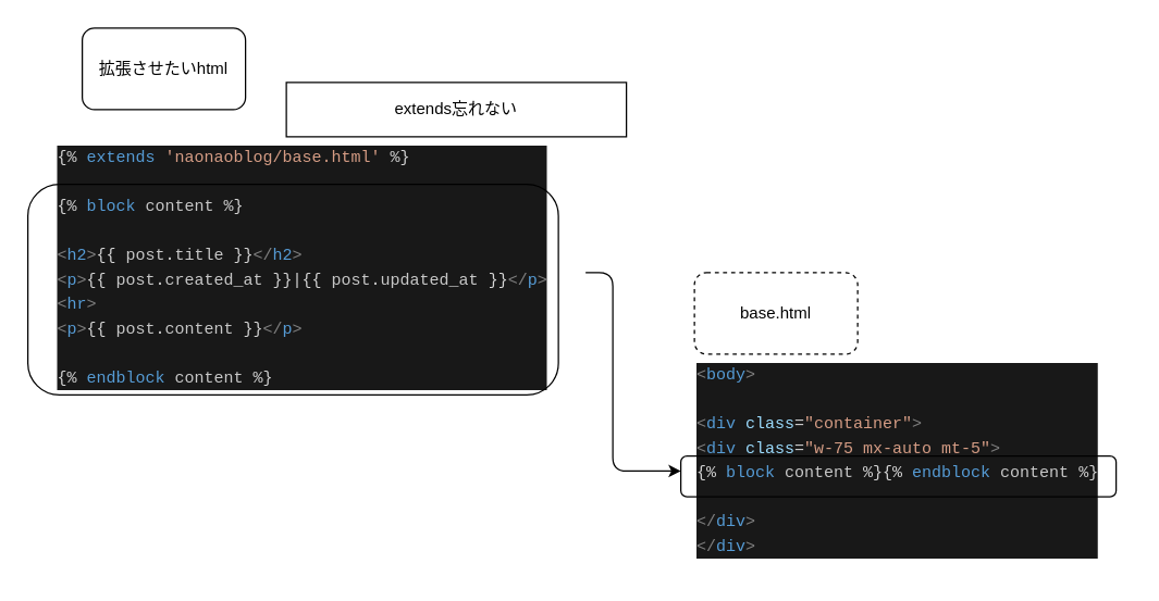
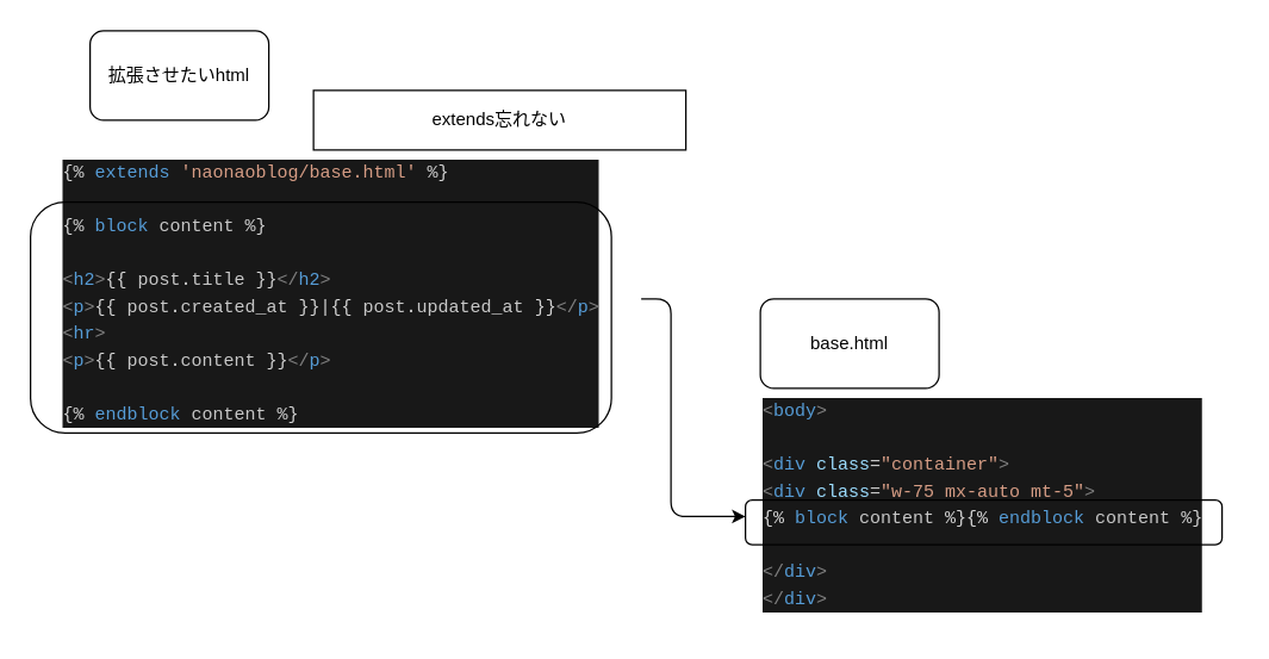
  <mxCell id="0" />
  <mxCell id="1" parent="0" />
  <mxCell id="2" value="&lt;meta charset=&quot;utf-8&quot;&gt;&lt;div style=&quot;color: rgb(212, 212, 212); background-color: rgb(24, 24, 24); font-family: menlo, monaco, &amp;quot;courier new&amp;quot;, monospace; font-weight: normal; font-size: 12px; line-height: 18px;&quot;&gt;&lt;div&gt;&lt;span style=&quot;color: #808080&quot;&gt;&amp;lt;&lt;/span&gt;&lt;span style=&quot;color: #569cd6&quot;&gt;body&lt;/span&gt;&lt;span style=&quot;color: #808080&quot;&gt;&amp;gt;&lt;/span&gt;&lt;/div&gt;&lt;br&gt;&lt;div&gt;&lt;span style=&quot;color: #d4d4d4&quot;&gt;        &lt;/span&gt;&lt;span style=&quot;color: #808080&quot;&gt;&amp;lt;&lt;/span&gt;&lt;span style=&quot;color: #569cd6&quot;&gt;div&lt;/span&gt;&lt;span style=&quot;color: #d4d4d4&quot;&gt; &lt;/span&gt;&lt;span style=&quot;color: #9cdcfe&quot;&gt;class&lt;/span&gt;&lt;span style=&quot;color: #d4d4d4&quot;&gt;=&lt;/span&gt;&lt;span style=&quot;color: #d69d85&quot;&gt;&quot;container&quot;&lt;/span&gt;&lt;span style=&quot;color: #808080&quot;&gt;&amp;gt;&lt;/span&gt;&lt;/div&gt;&lt;div&gt;&lt;span style=&quot;color: #d4d4d4&quot;&gt;            &lt;/span&gt;&lt;span style=&quot;color: #808080&quot;&gt;&amp;lt;&lt;/span&gt;&lt;span style=&quot;color: #569cd6&quot;&gt;div&lt;/span&gt;&lt;span style=&quot;color: #d4d4d4&quot;&gt; &lt;/span&gt;&lt;span style=&quot;color: #9cdcfe&quot;&gt;class&lt;/span&gt;&lt;span style=&quot;color: #d4d4d4&quot;&gt;=&lt;/span&gt;&lt;span style=&quot;color: #d69d85&quot;&gt;&quot;w-75 mx-auto mt-5&quot;&lt;/span&gt;&lt;span style=&quot;color: #808080&quot;&gt;&amp;gt;&lt;/span&gt;&lt;/div&gt;&lt;div&gt;&lt;span style=&quot;color: #d4d4d4&quot;&gt;                {% &lt;/span&gt;&lt;span style=&quot;color: #569cd6&quot;&gt;block&lt;/span&gt;&lt;span style=&quot;color: #d4d4d4&quot;&gt; &lt;/span&gt;&lt;span style=&quot;color: #c8c8c8&quot;&gt;content&lt;/span&gt;&lt;span style=&quot;color: #d4d4d4&quot;&gt; %}{% &lt;/span&gt;&lt;span style=&quot;color: #569cd6&quot;&gt;endblock&lt;/span&gt;&lt;span style=&quot;color: #d4d4d4&quot;&gt; &lt;/span&gt;&lt;span style=&quot;color: #c8c8c8&quot;&gt;content&lt;/span&gt;&lt;span style=&quot;color: #d4d4d4&quot;&gt; %}&lt;/span&gt;&lt;/div&gt;&lt;br&gt;&lt;div&gt;&lt;span style=&quot;color: #d4d4d4&quot;&gt;            &lt;/span&gt;&lt;span style=&quot;color: #808080&quot;&gt;&amp;lt;/&lt;/span&gt;&lt;span style=&quot;color: #569cd6&quot;&gt;div&lt;/span&gt;&lt;span style=&quot;color: #808080&quot;&gt;&amp;gt;&lt;/span&gt;&lt;/div&gt;&lt;div&gt;&lt;span style=&quot;color: #d4d4d4&quot;&gt;        &lt;/span&gt;&lt;span style=&quot;color: #808080&quot;&gt;&amp;lt;/&lt;/span&gt;&lt;span style=&quot;color: #569cd6&quot;&gt;div&lt;/span&gt;&lt;span style=&quot;color: #808080&quot;&gt;&amp;gt;&lt;/span&gt;&lt;/div&gt;&lt;/div&gt;" style="text;whiteSpace=wrap;html=1;" vertex="1" parent="1"><mxGeometry x="510" y="260" width="320" height="160" as="geometry" /></mxCell>
  <mxCell id="3" style="edgeStyle=none;html=1;exitX=1;exitY=0.5;exitDx=0;exitDy=0;" edge="1" parent="1" source="4"><mxGeometry relative="1" as="geometry"><mxPoint x="500" y="346" as="targetPoint" /><Array as="points"><mxPoint x="450" y="200" /><mxPoint x="450" y="346" /></Array></mxGeometry></mxCell>
  <mxCell id="4" value="&lt;meta charset=&quot;utf-8&quot;&gt;&lt;div style=&quot;color: rgb(212, 212, 212); background-color: rgb(24, 24, 24); font-family: menlo, monaco, &amp;quot;courier new&amp;quot;, monospace; font-weight: normal; font-size: 12px; line-height: 18px;&quot;&gt;&lt;div&gt;&lt;span style=&quot;color: #d4d4d4&quot;&gt;{% &lt;/span&gt;&lt;span style=&quot;color: #569cd6&quot;&gt;extends&lt;/span&gt;&lt;span style=&quot;color: #d4d4d4&quot;&gt; &lt;/span&gt;&lt;span style=&quot;color: #d69d85&quot;&gt;'naonaoblog/base.html'&lt;/span&gt;&lt;span style=&quot;color: #d4d4d4&quot;&gt; %}&lt;/span&gt;&lt;/div&gt;&lt;br&gt;&lt;div&gt;&lt;span style=&quot;color: #d4d4d4&quot;&gt;{% &lt;/span&gt;&lt;span style=&quot;color: #569cd6&quot;&gt;block&lt;/span&gt;&lt;span style=&quot;color: #d4d4d4&quot;&gt; &lt;/span&gt;&lt;span style=&quot;color: #c8c8c8&quot;&gt;content&lt;/span&gt;&lt;span style=&quot;color: #d4d4d4&quot;&gt; %}&lt;/span&gt;&lt;/div&gt;&lt;br&gt;&lt;div&gt;&lt;span style=&quot;color: #d4d4d4&quot;&gt;    &lt;/span&gt;&lt;span style=&quot;color: #808080&quot;&gt;&amp;lt;&lt;/span&gt;&lt;span style=&quot;color: #569cd6&quot;&gt;h2&lt;/span&gt;&lt;span style=&quot;color: #808080&quot;&gt;&amp;gt;&lt;/span&gt;&lt;span style=&quot;color: #d4d4d4&quot;&gt;{{ &lt;/span&gt;&lt;span style=&quot;color: #c8c8c8&quot;&gt;post&lt;/span&gt;&lt;span style=&quot;color: #d4d4d4&quot;&gt;.&lt;/span&gt;&lt;span style=&quot;color: #c8c8c8&quot;&gt;title&lt;/span&gt;&lt;span style=&quot;color: #d4d4d4&quot;&gt; }}&lt;/span&gt;&lt;span style=&quot;color: #808080&quot;&gt;&amp;lt;/&lt;/span&gt;&lt;span style=&quot;color: #569cd6&quot;&gt;h2&lt;/span&gt;&lt;span style=&quot;color: #808080&quot;&gt;&amp;gt;&lt;/span&gt;&lt;/div&gt;&lt;div&gt;&lt;span style=&quot;color: #d4d4d4&quot;&gt;    &lt;/span&gt;&lt;span style=&quot;color: #808080&quot;&gt;&amp;lt;&lt;/span&gt;&lt;span style=&quot;color: #569cd6&quot;&gt;p&lt;/span&gt;&lt;span style=&quot;color: #808080&quot;&gt;&amp;gt;&lt;/span&gt;&lt;span style=&quot;color: #d4d4d4&quot;&gt;{{ &lt;/span&gt;&lt;span style=&quot;color: #c8c8c8&quot;&gt;post&lt;/span&gt;&lt;span style=&quot;color: #d4d4d4&quot;&gt;.&lt;/span&gt;&lt;span style=&quot;color: #c8c8c8&quot;&gt;created_at&lt;/span&gt;&lt;span style=&quot;color: #d4d4d4&quot;&gt; }}|{{ &lt;/span&gt;&lt;span style=&quot;color: #c8c8c8&quot;&gt;post&lt;/span&gt;&lt;span style=&quot;color: #d4d4d4&quot;&gt;.&lt;/span&gt;&lt;span style=&quot;color: #c8c8c8&quot;&gt;updated_at&lt;/span&gt;&lt;span style=&quot;color: #d4d4d4&quot;&gt; }}&lt;/span&gt;&lt;span style=&quot;color: #808080&quot;&gt;&amp;lt;/&lt;/span&gt;&lt;span style=&quot;color: #569cd6&quot;&gt;p&lt;/span&gt;&lt;span style=&quot;color: #808080&quot;&gt;&amp;gt;&lt;/span&gt;&lt;/div&gt;&lt;div&gt;&lt;span style=&quot;color: #d4d4d4&quot;&gt;    &lt;/span&gt;&lt;span style=&quot;color: #808080&quot;&gt;&amp;lt;&lt;/span&gt;&lt;span style=&quot;color: #569cd6&quot;&gt;hr&lt;/span&gt;&lt;span style=&quot;color: #808080&quot;&gt;&amp;gt;&lt;/span&gt;&lt;/div&gt;&lt;div&gt;&lt;span style=&quot;color: #d4d4d4&quot;&gt;    &lt;/span&gt;&lt;span style=&quot;color: #808080&quot;&gt;&amp;lt;&lt;/span&gt;&lt;span style=&quot;color: #569cd6&quot;&gt;p&lt;/span&gt;&lt;span style=&quot;color: #808080&quot;&gt;&amp;gt;&lt;/span&gt;&lt;span style=&quot;color: #d4d4d4&quot;&gt;{{ &lt;/span&gt;&lt;span style=&quot;color: #c8c8c8&quot;&gt;post&lt;/span&gt;&lt;span style=&quot;color: #d4d4d4&quot;&gt;.&lt;/span&gt;&lt;span style=&quot;color: #c8c8c8&quot;&gt;content&lt;/span&gt;&lt;span style=&quot;color: #d4d4d4&quot;&gt; }}&lt;/span&gt;&lt;span style=&quot;color: #808080&quot;&gt;&amp;lt;/&lt;/span&gt;&lt;span style=&quot;color: #569cd6&quot;&gt;p&lt;/span&gt;&lt;span style=&quot;color: #808080&quot;&gt;&amp;gt;&lt;/span&gt;&lt;/div&gt;&lt;br&gt;&lt;div&gt;&lt;span style=&quot;color: #d4d4d4&quot;&gt;{% &lt;/span&gt;&lt;span style=&quot;color: #569cd6&quot;&gt;endblock&lt;/span&gt;&lt;span style=&quot;color: #d4d4d4&quot;&gt; &lt;/span&gt;&lt;span style=&quot;color: #c8c8c8&quot;&gt;content&lt;/span&gt;&lt;span style=&quot;color: #d4d4d4&quot;&gt; %}&lt;/span&gt;&lt;/div&gt;&lt;/div&gt;" style="text;whiteSpace=wrap;html=1;" vertex="1" parent="1"><mxGeometry x="40" y="100" width="390" height="200" as="geometry" /></mxCell>
- <mxCell id="5" value="base.html" style="rounded=1;whiteSpace=wrap;html=1;dashed=1;" vertex="1" parent="1"><mxGeometry x="510" y="200" width="120" height="60" as="geometry" /></mxCell>
+ <mxCell id="5" value="base.html" style="rounded=1;whiteSpace=wrap;html=1;" vertex="1" parent="1"><mxGeometry x="510" y="200" width="120" height="60" as="geometry" /></mxCell>
  <mxCell id="6" value="拡張させたいhtml" style="rounded=1;whiteSpace=wrap;html=1;" vertex="1" parent="1"><mxGeometry x="60" y="20" width="120" height="60" as="geometry" /></mxCell>
  <mxCell id="7" value="" style="rounded=1;whiteSpace=wrap;html=1;fillColor=none;" vertex="1" parent="1"><mxGeometry x="20" y="135" width="390" height="155" as="geometry" /></mxCell>
  <mxCell id="8" value="" style="rounded=1;whiteSpace=wrap;html=1;fillColor=none;" vertex="1" parent="1"><mxGeometry x="500" y="335" width="320" height="30" as="geometry" /></mxCell>
  <mxCell id="9" value="extends忘れない" style="whiteSpace=wrap;html=1;rounded=0;" vertex="1" parent="1"><mxGeometry x="210" y="60" width="250" height="40" as="geometry" /></mxCell>
